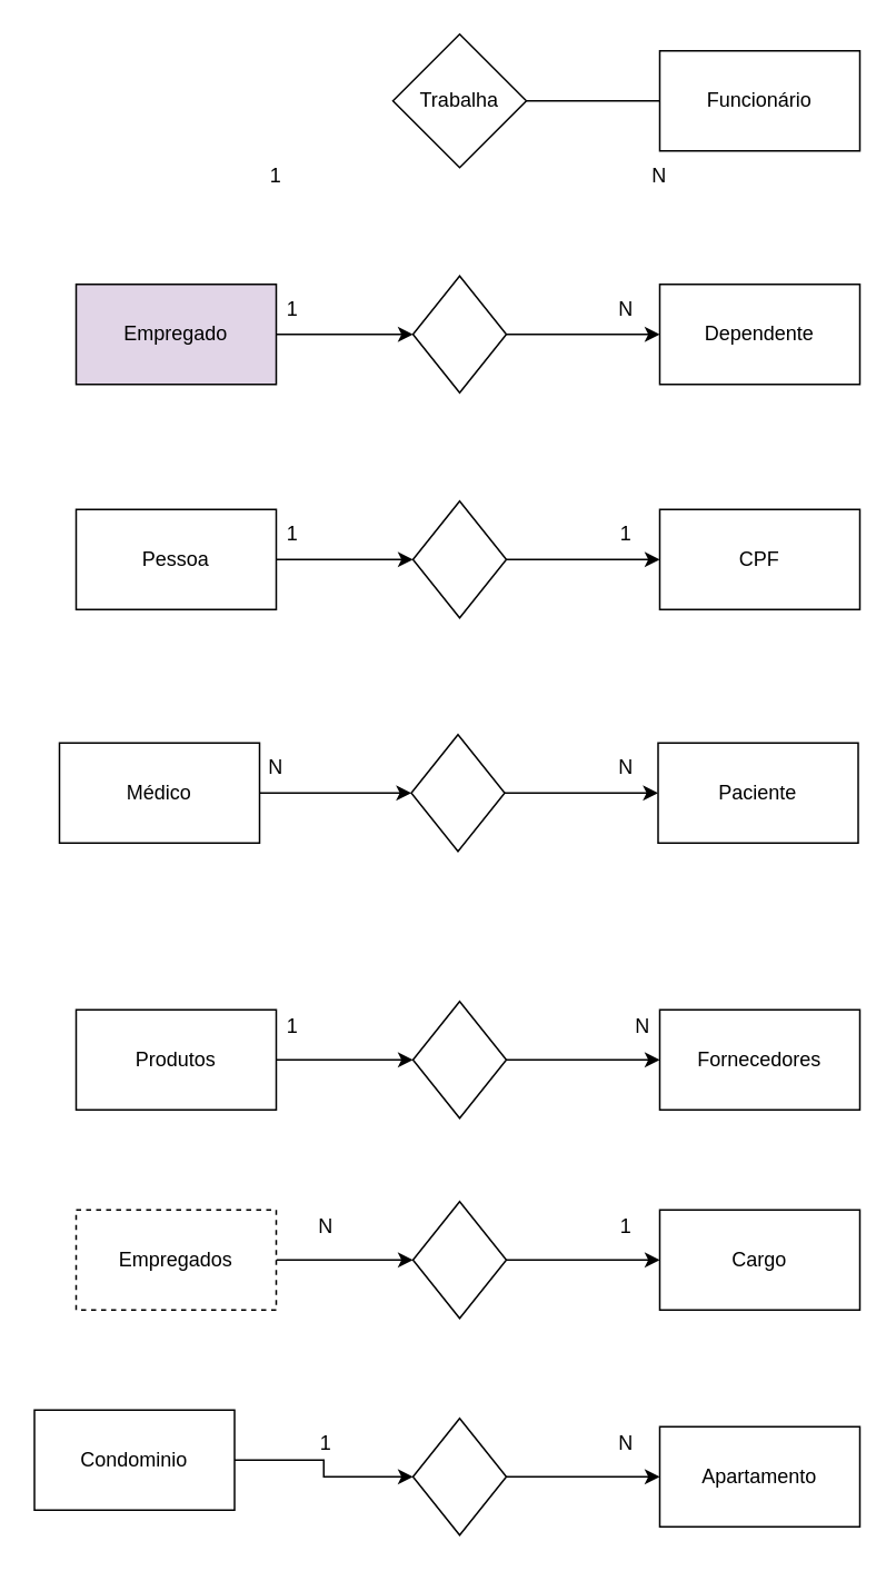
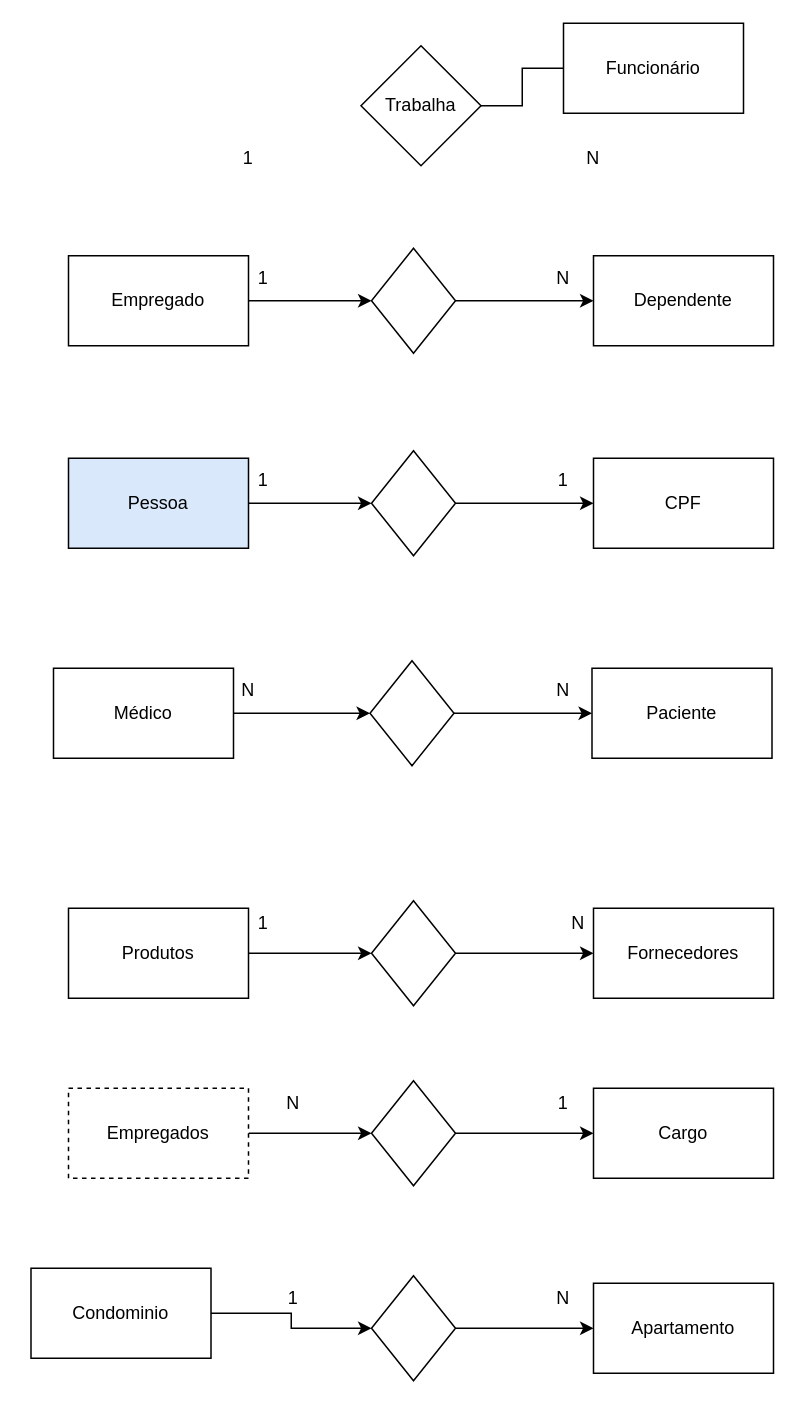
  <mxCell id="0" />
  <mxCell id="1" parent="0" />
  <mxCell id="2" style="edgeStyle=orthogonalEdgeStyle;rounded=0;orthogonalLoop=1;jettySize=auto;html=1;entryX=0;entryY=0.5;entryDx=0;entryDy=0;endArrow=none;" parent="1" source="3" target="4" edge="1"><mxGeometry relative="1" as="geometry" /></mxCell>
- <mxCell id="3" value="Trabalha" style="rhombus;whiteSpace=wrap;html=1;" parent="1" vertex="1"><mxGeometry x="235" y="20" width="80" height="80" as="geometry" /></mxCell>
- <mxCell id="4" value="Funcionário" style="rounded=0;whiteSpace=wrap;html=1;" parent="1" vertex="1"><mxGeometry x="395" y="30" width="120" height="60" as="geometry" /></mxCell>
+ <mxCell id="3" value="Trabalha" style="rhombus;whiteSpace=wrap;html=1;" parent="1" vertex="1"><mxGeometry x="240" y="30" width="80" height="80" as="geometry" /></mxCell>
+ <mxCell id="4" value="Funcionário" style="rounded=0;whiteSpace=wrap;html=1;" parent="1" vertex="1"><mxGeometry x="375" y="15" width="120" height="60" as="geometry" /></mxCell>
  <mxCell id="5" value="1" style="text;html=1;strokeColor=none;fillColor=none;align=center;verticalAlign=middle;whiteSpace=wrap;rounded=0;" parent="1" vertex="1"><mxGeometry x="135" y="90" width="60" height="30" as="geometry" /></mxCell>
  <mxCell id="6" value="N" style="text;html=1;strokeColor=none;fillColor=none;align=center;verticalAlign=middle;whiteSpace=wrap;rounded=0;" parent="1" vertex="1"><mxGeometry x="365" y="90" width="60" height="30" as="geometry" /></mxCell>
  <mxCell id="7" style="edgeStyle=orthogonalEdgeStyle;rounded=0;orthogonalLoop=1;jettySize=auto;html=1;entryX=0;entryY=0.5;entryDx=0;entryDy=0;" parent="1" source="8" target="10" edge="1"><mxGeometry relative="1" as="geometry" /></mxCell>
- <mxCell id="8" value="Empregado" style="rounded=0;whiteSpace=wrap;html=1;fillColor=#e1d5e7;" parent="1" vertex="1"><mxGeometry x="45" y="170" width="120" height="60" as="geometry" /></mxCell>
+ <mxCell id="8" value="Empregado" style="rounded=0;whiteSpace=wrap;html=1;" parent="1" vertex="1"><mxGeometry x="45" y="170" width="120" height="60" as="geometry" /></mxCell>
  <mxCell id="9" style="edgeStyle=orthogonalEdgeStyle;rounded=0;orthogonalLoop=1;jettySize=auto;html=1;entryX=0;entryY=0.5;entryDx=0;entryDy=0;" parent="1" source="10" target="11" edge="1"><mxGeometry relative="1" as="geometry" /></mxCell>
  <mxCell id="10" value="" style="rhombus;whiteSpace=wrap;html=1;" parent="1" vertex="1"><mxGeometry x="247" y="165" width="56" height="70" as="geometry" /></mxCell>
  <mxCell id="11" value="Dependente" style="rounded=0;whiteSpace=wrap;html=1;" parent="1" vertex="1"><mxGeometry x="395" y="170" width="120" height="60" as="geometry" /></mxCell>
  <mxCell id="12" value="1" style="text;html=1;strokeColor=none;fillColor=none;align=center;verticalAlign=middle;whiteSpace=wrap;rounded=0;" parent="1" vertex="1"><mxGeometry x="145" y="170" width="60" height="30" as="geometry" /></mxCell>
  <mxCell id="13" value="N" style="text;html=1;strokeColor=none;fillColor=none;align=center;verticalAlign=middle;whiteSpace=wrap;rounded=0;" parent="1" vertex="1"><mxGeometry x="345" y="170" width="60" height="30" as="geometry" /></mxCell>
  <mxCell id="14" style="edgeStyle=orthogonalEdgeStyle;rounded=0;orthogonalLoop=1;jettySize=auto;html=1;entryX=0;entryY=0.5;entryDx=0;entryDy=0;" parent="1" source="15" target="17" edge="1"><mxGeometry relative="1" as="geometry" /></mxCell>
- <mxCell id="15" value="Pessoa" style="rounded=0;whiteSpace=wrap;html=1;" parent="1" vertex="1"><mxGeometry x="45" y="305" width="120" height="60" as="geometry" /></mxCell>
+ <mxCell id="15" value="Pessoa" style="rounded=0;whiteSpace=wrap;html=1;fillColor=#dae8fc;" parent="1" vertex="1"><mxGeometry x="45" y="305" width="120" height="60" as="geometry" /></mxCell>
  <mxCell id="16" style="edgeStyle=orthogonalEdgeStyle;rounded=0;orthogonalLoop=1;jettySize=auto;html=1;entryX=0;entryY=0.5;entryDx=0;entryDy=0;" parent="1" source="17" target="18" edge="1"><mxGeometry relative="1" as="geometry" /></mxCell>
  <mxCell id="17" value="" style="rhombus;whiteSpace=wrap;html=1;" parent="1" vertex="1"><mxGeometry x="247" y="300" width="56" height="70" as="geometry" /></mxCell>
  <mxCell id="18" value="CPF" style="rounded=0;whiteSpace=wrap;html=1;" parent="1" vertex="1"><mxGeometry x="395" y="305" width="120" height="60" as="geometry" /></mxCell>
  <mxCell id="19" value="1" style="text;html=1;strokeColor=none;fillColor=none;align=center;verticalAlign=middle;whiteSpace=wrap;rounded=0;" parent="1" vertex="1"><mxGeometry x="145" y="305" width="60" height="30" as="geometry" /></mxCell>
  <mxCell id="20" value="1" style="text;html=1;strokeColor=none;fillColor=none;align=center;verticalAlign=middle;whiteSpace=wrap;rounded=0;" parent="1" vertex="1"><mxGeometry x="345" y="305" width="60" height="30" as="geometry" /></mxCell>
  <mxCell id="21" style="edgeStyle=orthogonalEdgeStyle;rounded=0;orthogonalLoop=1;jettySize=auto;html=1;entryX=0;entryY=0.5;entryDx=0;entryDy=0;" parent="1" source="22" target="24" edge="1"><mxGeometry relative="1" as="geometry" /></mxCell>
  <mxCell id="22" value="Médico" style="rounded=0;whiteSpace=wrap;html=1;" parent="1" vertex="1"><mxGeometry x="35" y="445" width="120" height="60" as="geometry" /></mxCell>
  <mxCell id="23" style="edgeStyle=orthogonalEdgeStyle;rounded=0;orthogonalLoop=1;jettySize=auto;html=1;entryX=0;entryY=0.5;entryDx=0;entryDy=0;" parent="1" source="24" target="25" edge="1"><mxGeometry relative="1" as="geometry" /></mxCell>
  <mxCell id="24" value="" style="rhombus;whiteSpace=wrap;html=1;" parent="1" vertex="1"><mxGeometry x="246" y="440" width="56" height="70" as="geometry" /></mxCell>
  <mxCell id="25" value="Paciente" style="rounded=0;whiteSpace=wrap;html=1;" parent="1" vertex="1"><mxGeometry x="394" y="445" width="120" height="60" as="geometry" /></mxCell>
  <mxCell id="26" value="N" style="text;html=1;strokeColor=none;fillColor=none;align=center;verticalAlign=middle;whiteSpace=wrap;rounded=0;" parent="1" vertex="1"><mxGeometry x="135" y="445" width="60" height="30" as="geometry" /></mxCell>
  <mxCell id="27" value="N" style="text;html=1;strokeColor=none;fillColor=none;align=center;verticalAlign=middle;whiteSpace=wrap;rounded=0;" parent="1" vertex="1"><mxGeometry x="345" y="445" width="60" height="30" as="geometry" /></mxCell>
  <mxCell id="28" style="edgeStyle=orthogonalEdgeStyle;rounded=0;orthogonalLoop=1;jettySize=auto;html=1;entryX=0;entryY=0.5;entryDx=0;entryDy=0;" parent="1" source="29" target="31" edge="1"><mxGeometry relative="1" as="geometry" /></mxCell>
  <mxCell id="29" value="Produtos" style="rounded=0;whiteSpace=wrap;html=1;" parent="1" vertex="1"><mxGeometry x="45" y="605" width="120" height="60" as="geometry" /></mxCell>
  <mxCell id="30" style="edgeStyle=orthogonalEdgeStyle;rounded=0;orthogonalLoop=1;jettySize=auto;html=1;entryX=0;entryY=0.5;entryDx=0;entryDy=0;" parent="1" source="31" target="32" edge="1"><mxGeometry relative="1" as="geometry" /></mxCell>
  <mxCell id="31" value="" style="rhombus;whiteSpace=wrap;html=1;" parent="1" vertex="1"><mxGeometry x="247" y="600" width="56" height="70" as="geometry" /></mxCell>
  <mxCell id="32" value="Fornecedores" style="rounded=0;whiteSpace=wrap;html=1;" parent="1" vertex="1"><mxGeometry x="395" y="605" width="120" height="60" as="geometry" /></mxCell>
  <mxCell id="33" value="1" style="text;html=1;strokeColor=none;fillColor=none;align=center;verticalAlign=middle;whiteSpace=wrap;rounded=0;" parent="1" vertex="1"><mxGeometry x="145" y="600" width="60" height="30" as="geometry" /></mxCell>
  <mxCell id="34" value="N" style="text;html=1;strokeColor=none;fillColor=none;align=center;verticalAlign=middle;whiteSpace=wrap;rounded=0;" parent="1" vertex="1"><mxGeometry x="355" y="600" width="60" height="30" as="geometry" /></mxCell>
  <mxCell id="35" style="edgeStyle=orthogonalEdgeStyle;rounded=0;orthogonalLoop=1;jettySize=auto;html=1;entryX=0;entryY=0.5;entryDx=0;entryDy=0;" parent="1" source="36" target="38" edge="1"><mxGeometry relative="1" as="geometry" /></mxCell>
  <mxCell id="36" value="Empregados" style="rounded=0;whiteSpace=wrap;html=1;dashed=1;" parent="1" vertex="1"><mxGeometry x="45" y="725" width="120" height="60" as="geometry" /></mxCell>
  <mxCell id="37" style="edgeStyle=orthogonalEdgeStyle;rounded=0;orthogonalLoop=1;jettySize=auto;html=1;entryX=0;entryY=0.5;entryDx=0;entryDy=0;" parent="1" source="38" target="39" edge="1"><mxGeometry relative="1" as="geometry" /></mxCell>
  <mxCell id="38" value="" style="rhombus;whiteSpace=wrap;html=1;" parent="1" vertex="1"><mxGeometry x="247" y="720" width="56" height="70" as="geometry" /></mxCell>
  <mxCell id="39" value="Cargo" style="rounded=0;whiteSpace=wrap;html=1;" parent="1" vertex="1"><mxGeometry x="395" y="725" width="120" height="60" as="geometry" /></mxCell>
  <mxCell id="40" value="1" style="text;html=1;strokeColor=none;fillColor=none;align=center;verticalAlign=middle;whiteSpace=wrap;rounded=0;" parent="1" vertex="1"><mxGeometry x="345" y="720" width="60" height="30" as="geometry" /></mxCell>
  <mxCell id="41" value="N" style="text;html=1;strokeColor=none;fillColor=none;align=center;verticalAlign=middle;whiteSpace=wrap;rounded=0;" parent="1" vertex="1"><mxGeometry x="165" y="720" width="60" height="30" as="geometry" /></mxCell>
  <mxCell id="42" style="edgeStyle=orthogonalEdgeStyle;rounded=0;orthogonalLoop=1;jettySize=auto;html=1;entryX=0;entryY=0.5;entryDx=0;entryDy=0;" parent="1" source="43" target="45" edge="1"><mxGeometry relative="1" as="geometry" /></mxCell>
  <mxCell id="43" value="Condominio" style="rounded=0;whiteSpace=wrap;html=1;" parent="1" vertex="1"><mxGeometry x="20" y="845" width="120" height="60" as="geometry" /></mxCell>
  <mxCell id="44" style="edgeStyle=orthogonalEdgeStyle;rounded=0;orthogonalLoop=1;jettySize=auto;html=1;entryX=0;entryY=0.5;entryDx=0;entryDy=0;" parent="1" source="45" target="46" edge="1"><mxGeometry relative="1" as="geometry" /></mxCell>
  <mxCell id="45" value="" style="rhombus;whiteSpace=wrap;html=1;" parent="1" vertex="1"><mxGeometry x="247" y="850" width="56" height="70" as="geometry" /></mxCell>
  <mxCell id="46" value="Apartamento" style="rounded=0;whiteSpace=wrap;html=1;" parent="1" vertex="1"><mxGeometry x="395" y="855" width="120" height="60" as="geometry" /></mxCell>
  <mxCell id="47" value="N" style="text;html=1;strokeColor=none;fillColor=none;align=center;verticalAlign=middle;whiteSpace=wrap;rounded=0;" parent="1" vertex="1"><mxGeometry x="345" y="850" width="60" height="30" as="geometry" /></mxCell>
  <mxCell id="48" value="1" style="text;html=1;strokeColor=none;fillColor=none;align=center;verticalAlign=middle;whiteSpace=wrap;rounded=0;" parent="1" vertex="1"><mxGeometry x="165" y="850" width="60" height="30" as="geometry" /></mxCell>
